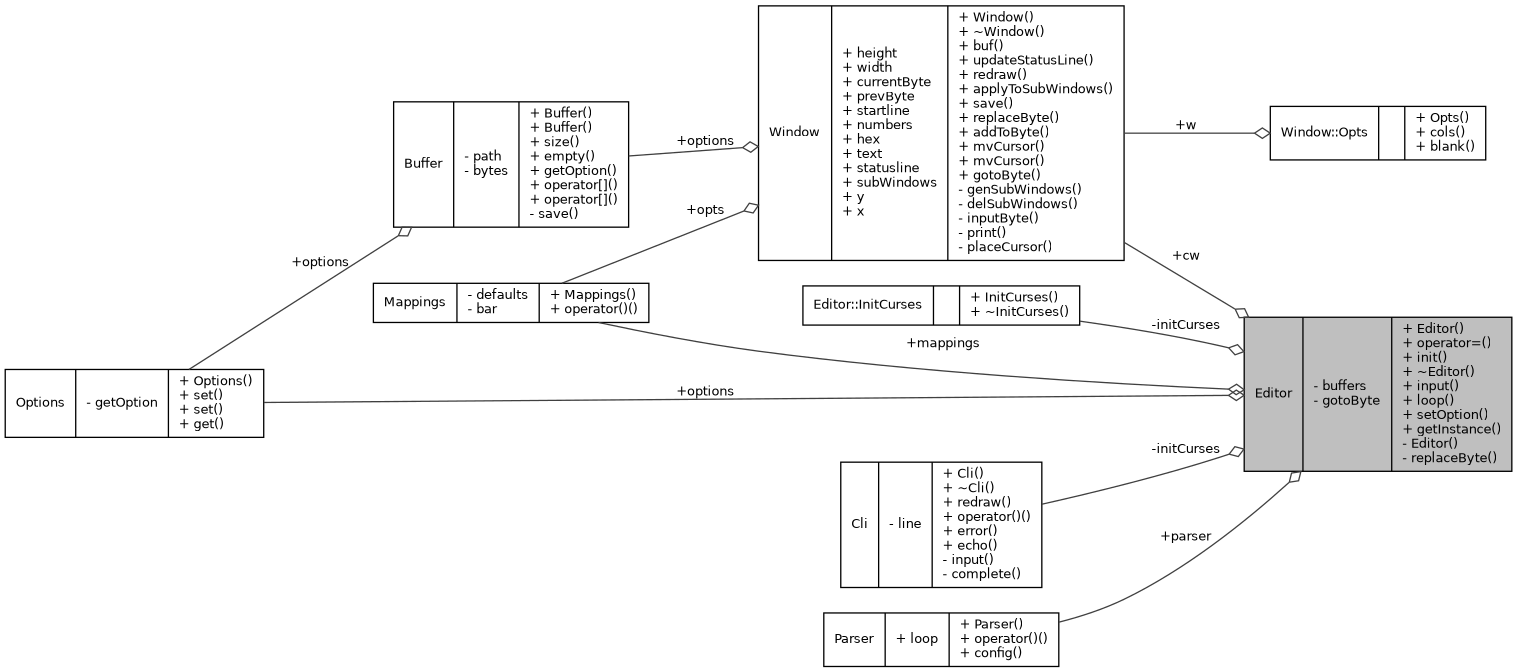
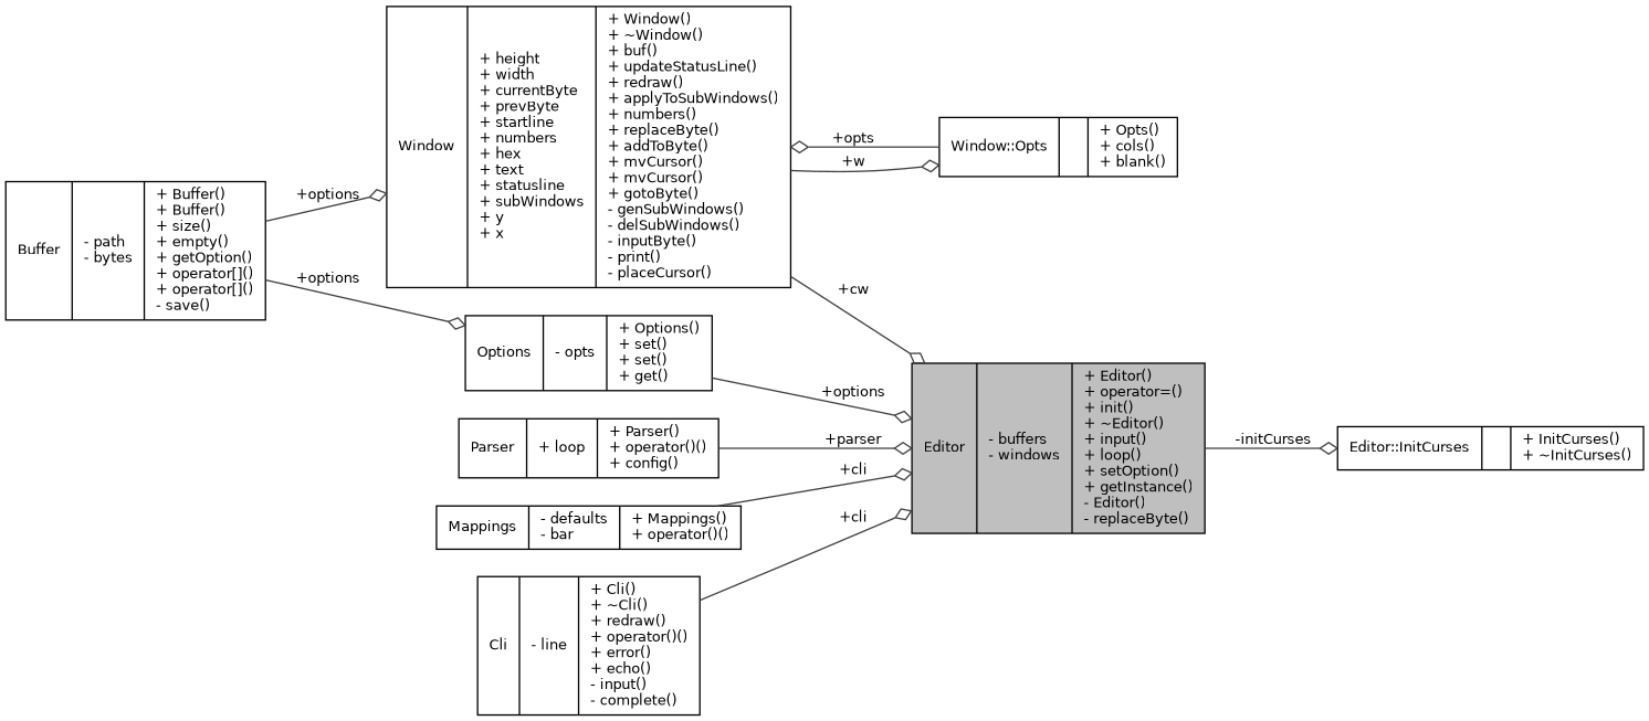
  digraph {
    rankdir=LR
    node [color=black fontname=Helvetica fontsize=10 shape=record]
    edge [arrowhead=odiamond color=grey25 fontname=Helvetica fontsize=10 labelfontname=Helvetica labelfontsize=10 style=solid]
-   n1 [fillcolor=grey75 fontcolor=black height=0.2 label="{Editor\n|- buffers\l- gotoByte\l|+ Editor()\l+ operator=()\l+ init()\l+ ~Editor()\l+ input()\l+ loop()\l+ setOption()\l+ getInstance()\l- Editor()\l- replaceByte()\l}" style=filled width=0.4]
+   n1 [fillcolor=grey75 fontcolor=black height=0.2 label="{Editor\n|- buffers\l- windows\l|+ Editor()\l+ operator=()\l+ init()\l+ ~Editor()\l+ input()\l+ loop()\l+ setOption()\l+ getInstance()\l- Editor()\l- replaceByte()\l}" style=filled width=0.4]
    n2 [height=0.2 label="{Editor::InitCurses\n||+ InitCurses()\l+ ~InitCurses()\l}" width=0.4]
-   n3 [height=0.2 label="{Options\n|- getOption\l|+ Options()\l+ set()\l+ set()\l+ get()\l}" width=0.4]
+   n3 [height=0.2 label="{Options\n|- opts\l|+ Options()\l+ set()\l+ set()\l+ get()\l}" width=0.4]
    n4 [height=0.2 label="{Buffer\n|- path\l- bytes\l|+ Buffer()\l+ Buffer()\l+ size()\l+ empty()\l+ getOption()\l+ operator[]()\l+ operator[]()\l- save()\l}" width=0.4]
-   n5 [height=0.2 label="{Window\n|+ height\l+ width\l+ currentByte\l+ prevByte\l+ startline\l+ numbers\l+ hex\l+ text\l+ statusline\l+ subWindows\l+ y\l+ x\l|+ Window()\l+ ~Window()\l+ buf()\l+ updateStatusLine()\l+ redraw()\l+ applyToSubWindows()\l+ save()\l+ replaceByte()\l+ addToByte()\l+ mvCursor()\l+ mvCursor()\l+ gotoByte()\l- genSubWindows()\l- delSubWindows()\l- inputByte()\l- print()\l- placeCursor()\l}" width=0.4]
+   n5 [height=0.2 label="{Window\n|+ height\l+ width\l+ currentByte\l+ prevByte\l+ startline\l+ numbers\l+ hex\l+ text\l+ statusline\l+ subWindows\l+ y\l+ x\l|+ Window()\l+ ~Window()\l+ buf()\l+ updateStatusLine()\l+ redraw()\l+ applyToSubWindows()\l+ numbers()\l+ replaceByte()\l+ addToByte()\l+ mvCursor()\l+ mvCursor()\l+ gotoByte()\l- genSubWindows()\l- delSubWindows()\l- inputByte()\l- print()\l- placeCursor()\l}" width=0.4]
    n6 [height=0.2 label="{Cli\n|- line\l|+ Cli()\l+ ~Cli()\l+ redraw()\l+ operator()()\l+ error()\l+ echo()\l- input()\l- complete()\l}" width=0.4]
    n7 [height=0.2 label="{Parser\n|+ loop\l|+ Parser()\l+ operator()()\l+ config()\l}" width=0.4]
    n8 [height=0.2 label="{Mappings\n|- defaults\l- bar\l|+ Mappings()\l+ operator()()\l}" width=0.4]
    n9 [height=0.2 label="{Window::Opts\n||+ Opts()\l+ cols()\l+ blank()\l}" width=0.4]
-   n2 -> n1 [label=" -initCurses"]
+   n1 -> n2 [label=" -initCurses"]
    n3 -> n1 [label=" +options"]
-   n3 -> n4 [label=" +options"]
+   n4 -> n3 [label=" +options"]
    n4 -> n5 [label=" +options"]
    n5 -> n1 [label=" +cw"]
    n5 -> n9 [label=" +w"]
-   n6 -> n1 [label=" -initCurses"]
+   n6 -> n1 [label=" +cli"]
    n7 -> n1 [label=" +parser"]
-   n8 -> n1 [label=" +mappings"]
-   n8 -> n5 [label=" +opts"]
+   n8 -> n1 [label=" +cli"]
+   n9 -> n5 [label=" +opts"]
  }
